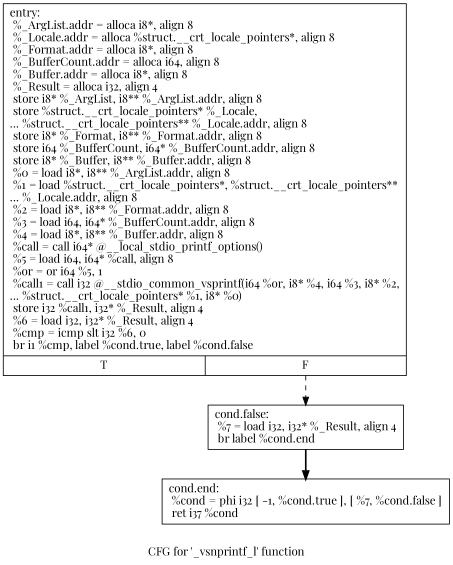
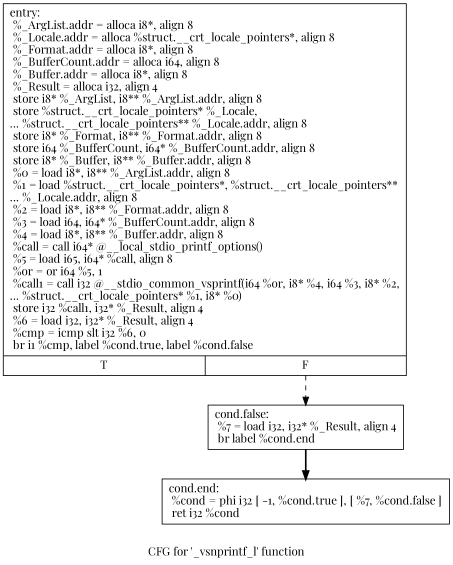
  digraph {
    fontname="Playfair Display"
    label="CFG for '_vsnprintf_l' function"
    node [fontname="Playfair Display" shape=record]
    edge [fontname="Playfair Display"]
-   n1 [label="{entry:\l  %_ArgList.addr = alloca i8*, align 8\l  %_Locale.addr = alloca %struct.__crt_locale_pointers*, align 8\l  %_Format.addr = alloca i8*, align 8\l  %_BufferCount.addr = alloca i64, align 8\l  %_Buffer.addr = alloca i8*, align 8\l  %_Result = alloca i32, align 4\l  store i8* %_ArgList, i8** %_ArgList.addr, align 8\l  store %struct.__crt_locale_pointers* %_Locale,\l... %struct.__crt_locale_pointers** %_Locale.addr, align 8\l  store i8* %_Format, i8** %_Format.addr, align 8\l  store i64 %_BufferCount, i64* %_BufferCount.addr, align 8\l  store i8* %_Buffer, i8** %_Buffer.addr, align 8\l  %0 = load i8*, i8** %_ArgList.addr, align 8\l  %1 = load %struct.__crt_locale_pointers*, %struct.__crt_locale_pointers**\l... %_Locale.addr, align 8\l  %2 = load i8*, i8** %_Format.addr, align 8\l  %3 = load i64, i64* %_BufferCount.addr, align 8\l  %4 = load i8*, i8** %_Buffer.addr, align 8\l  %call = call i64* @__local_stdio_printf_options()\l  %5 = load i64, i64* %call, align 8\l  %or = or i64 %5, 1\l  %call1 = call i32 @__stdio_common_vsprintf(i64 %or, i8* %4, i64 %3, i8* %2,\l... %struct.__crt_locale_pointers* %1, i8* %0)\l  store i32 %call1, i32* %_Result, align 4\l  %6 = load i32, i32* %_Result, align 4\l  %cmp = icmp slt i32 %6, 0\l  br i1 %cmp, label %cond.true, label %cond.false\l|{<s0>T|<s1>F}}"]
+   n1 [label="{entry:\l  %_ArgList.addr = alloca i8*, align 8\l  %_Locale.addr = alloca %struct.__crt_locale_pointers*, align 8\l  %_Format.addr = alloca i8*, align 8\l  %_BufferCount.addr = alloca i64, align 8\l  %_Buffer.addr = alloca i8*, align 8\l  %_Result = alloca i32, align 4\l  store i8* %_ArgList, i8** %_ArgList.addr, align 8\l  store %struct.__crt_locale_pointers* %_Locale,\l... %struct.__crt_locale_pointers** %_Locale.addr, align 8\l  store i8* %_Format, i8** %_Format.addr, align 8\l  store i64 %_BufferCount, i64* %_BufferCount.addr, align 8\l  store i8* %_Buffer, i8** %_Buffer.addr, align 8\l  %0 = load i8*, i8** %_ArgList.addr, align 8\l  %1 = load %struct.__crt_locale_pointers*, %struct.__crt_locale_pointers**\l... %_Locale.addr, align 8\l  %2 = load i8*, i8** %_Format.addr, align 8\l  %3 = load i64, i64* %_BufferCount.addr, align 8\l  %4 = load i8*, i8** %_Buffer.addr, align 8\l  %call = call i64* @__local_stdio_printf_options()\l  %5 = load i65, i64* %call, align 8\l  %or = or i64 %5, 1\l  %call1 = call i32 @__stdio_common_vsprintf(i64 %or, i8* %4, i64 %3, i8* %2,\l... %struct.__crt_locale_pointers* %1, i8* %0)\l  store i32 %call1, i32* %_Result, align 4\l  %6 = load i32, i32* %_Result, align 4\l  %cmp = icmp slt i32 %6, 0\l  br i1 %cmp, label %cond.true, label %cond.false\l|{<s0>T|<s1>F}}"]
    n2 [label="{cond.false:                                       \l  %7 = load i32, i32* %_Result, align 4\l  br label %cond.end\l}"]
-   n3 [label="{cond.end:                                         \l  %cond = phi i32 [ -1, %cond.true ], [ %7, %cond.false ]\l  ret i37 %cond\l}"]
+   n3 [label="{cond.end:                                         \l  %cond = phi i32 [ -1, %cond.true ], [ %7, %cond.false ]\l  ret i32 %cond\l}"]
    n1 -> n2 [style=dashed tailport=s1]
    n2 -> n3 [style=bold]
  }
